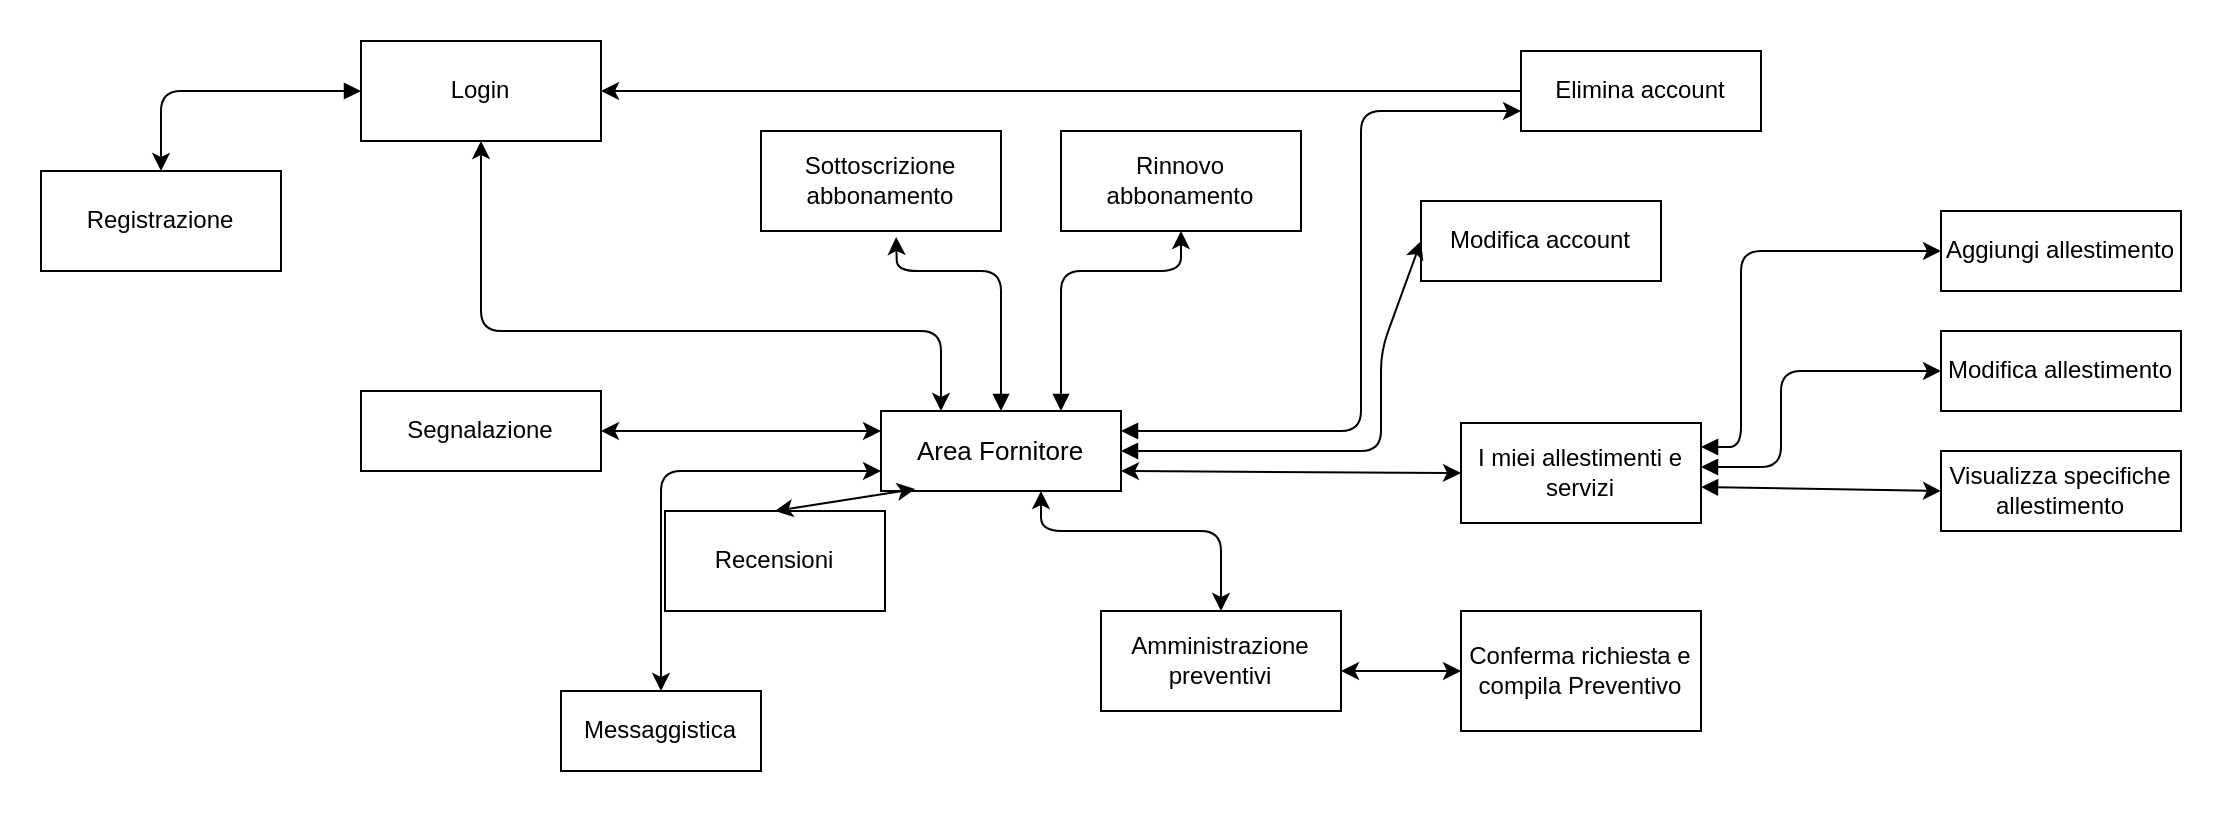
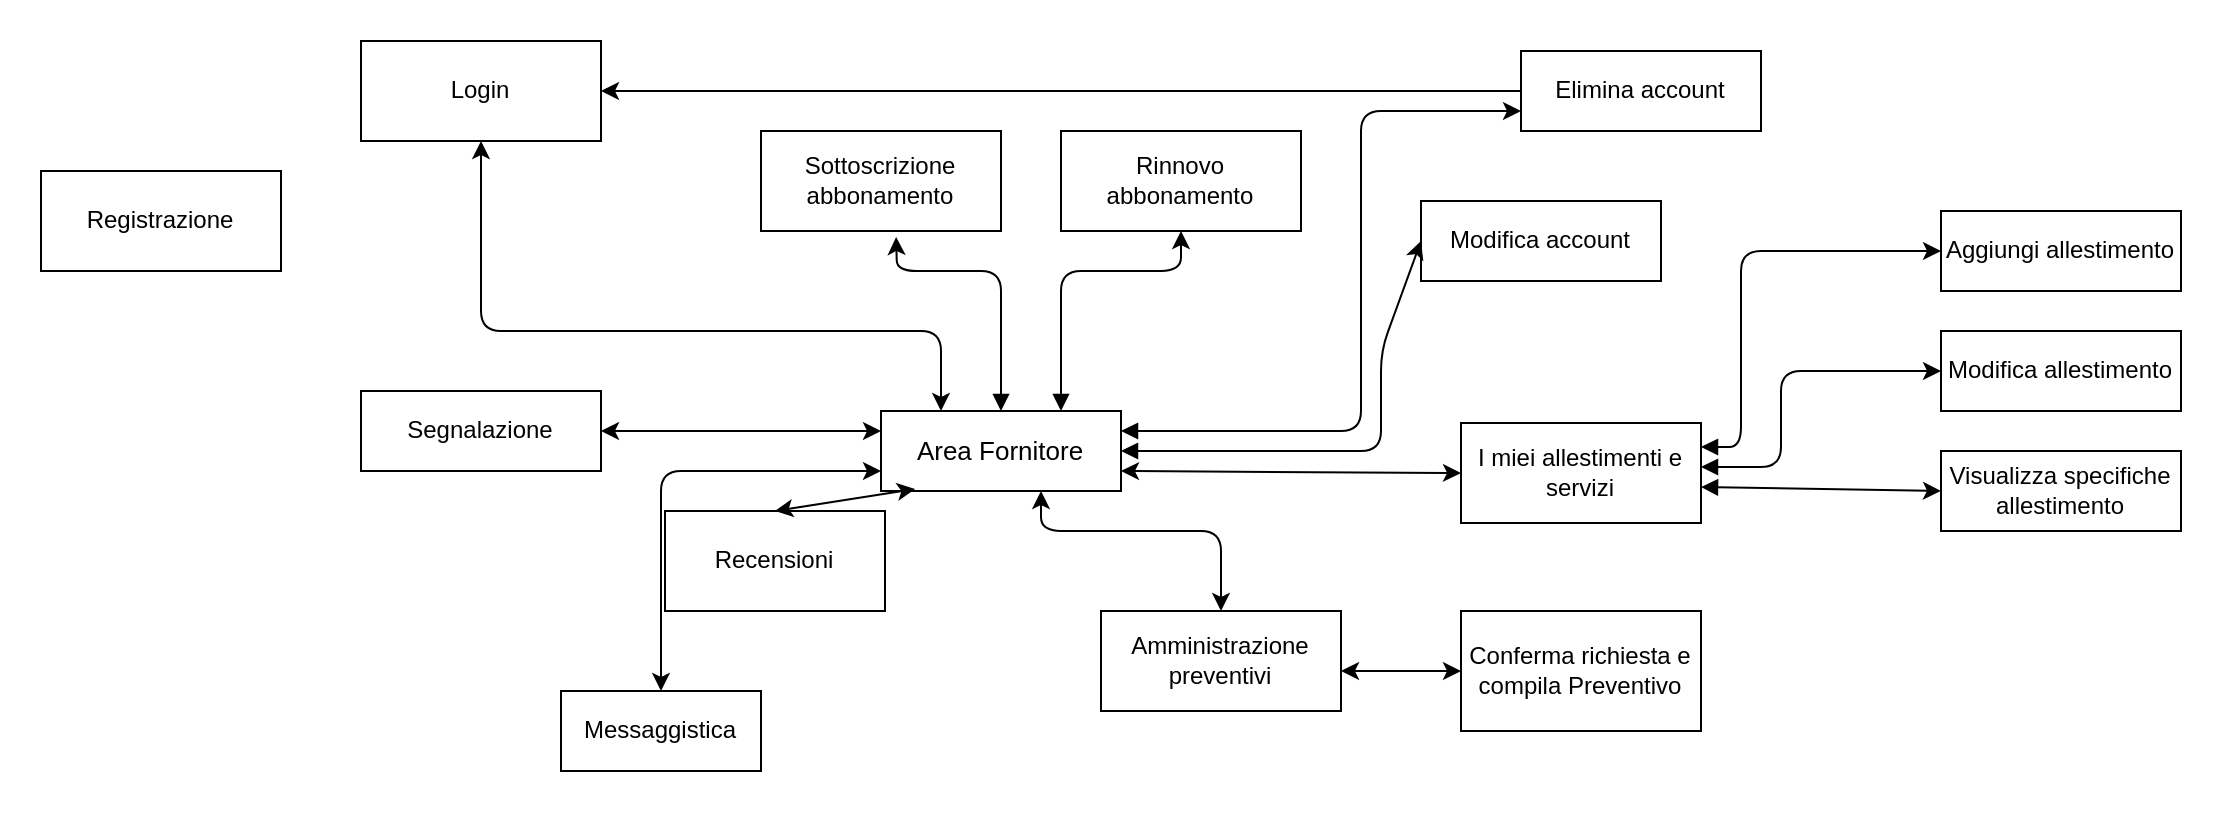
  <mxCell id="0" />
  <mxCell id="1" parent="0" />
  <mxCell id="2" value="Login" style="rounded=0;whiteSpace=wrap;html=1;" parent="1" vertex="1"><mxGeometry x="180" y="20" width="120" height="50" as="geometry" /></mxCell>
  <mxCell id="3" value="Registrazione" style="rounded=0;whiteSpace=wrap;html=1;" parent="1" vertex="1"><mxGeometry x="20" y="85" width="120" height="50" as="geometry" /></mxCell>
- <mxCell id="4" value="" style="endArrow=classic;html=1;exitX=0;exitY=0.5;exitDx=0;exitDy=0;entryX=0.5;entryY=0;entryDx=0;entryDy=0;startArrow=block;startFill=1;" parent="1" source="2" target="3" edge="1"><mxGeometry width="50" height="50" relative="1" as="geometry"><mxPoint x="520" y="195" as="sourcePoint" /><mxPoint x="570" y="145" as="targetPoint" /><Array as="points"><mxPoint x="80" y="45" /></Array></mxGeometry></mxCell>
  <mxCell id="5" value="Sottoscrizione abbonamento" style="rounded=0;whiteSpace=wrap;html=1;" parent="1" vertex="1"><mxGeometry x="380" y="65" width="120" height="50" as="geometry" /></mxCell>
  <mxCell id="6" value="Area Fornitore" style="rounded=0;whiteSpace=wrap;html=1;fontSize=13;" parent="1" vertex="1"><mxGeometry x="440" y="205" width="120" height="40" as="geometry" /></mxCell>
  <mxCell id="7" value="Modifica account" style="rounded=0;whiteSpace=wrap;html=1;" parent="1" vertex="1"><mxGeometry x="710" y="100" width="120" height="40" as="geometry" /></mxCell>
  <mxCell id="8" value="Elimina account" style="rounded=0;whiteSpace=wrap;html=1;" parent="1" vertex="1"><mxGeometry x="760" y="25" width="120" height="40" as="geometry" /></mxCell>
  <mxCell id="9" value="" style="endArrow=classic;html=1;exitX=0;exitY=0.5;exitDx=0;exitDy=0;entryX=1;entryY=0.5;entryDx=0;entryDy=0;" parent="1" source="8" edge="1"><mxGeometry width="50" height="50" relative="1" as="geometry"><mxPoint x="730" y="45.5" as="sourcePoint" /><mxPoint x="300" y="45" as="targetPoint" /></mxGeometry></mxCell>
  <mxCell id="10" value="" style="endArrow=classic;html=1;exitX=1;exitY=0.25;exitDx=0;exitDy=0;startArrow=block;startFill=1;entryX=0;entryY=0.75;entryDx=0;entryDy=0;" parent="1" source="6" target="8" edge="1"><mxGeometry width="50" height="50" relative="1" as="geometry"><mxPoint x="660" y="227.5" as="sourcePoint" /><mxPoint x="730" y="85" as="targetPoint" /><Array as="points"><mxPoint x="680" y="215" /><mxPoint x="680" y="55" /></Array></mxGeometry></mxCell>
  <mxCell id="11" value="" style="endArrow=classic;html=1;entryX=0;entryY=0.5;entryDx=0;entryDy=0;startArrow=block;startFill=1;" parent="1" target="7" edge="1"><mxGeometry width="50" height="50" relative="1" as="geometry"><mxPoint x="560" y="225" as="sourcePoint" /><mxPoint x="710" y="177.5" as="targetPoint" /><Array as="points"><mxPoint x="690" y="225" /><mxPoint x="690" y="175" /></Array></mxGeometry></mxCell>
  <mxCell id="12" value="Rinnovo abbonamento" style="rounded=0;whiteSpace=wrap;html=1;" parent="1" vertex="1"><mxGeometry x="530" y="65" width="120" height="50" as="geometry" /></mxCell>
  <mxCell id="13" value="" style="endArrow=classic;html=1;entryX=0.5;entryY=1;entryDx=0;entryDy=0;exitX=0.75;exitY=0;exitDx=0;exitDy=0;startArrow=block;startFill=1;" parent="1" source="6" target="12" edge="1"><mxGeometry width="50" height="50" relative="1" as="geometry"><mxPoint x="530" y="155" as="sourcePoint" /><mxPoint x="450" y="125" as="targetPoint" /><Array as="points"><mxPoint x="530" y="135" /><mxPoint x="590" y="135" /></Array></mxGeometry></mxCell>
  <mxCell id="14" value="I miei allestimenti e servizi" style="rounded=0;whiteSpace=wrap;html=1;" parent="1" vertex="1"><mxGeometry x="730" y="211" width="120" height="50" as="geometry" /></mxCell>
  <mxCell id="15" value="" style="endArrow=classic;startArrow=classic;html=1;exitX=1;exitY=0.75;exitDx=0;exitDy=0;entryX=0;entryY=0.5;entryDx=0;entryDy=0;" parent="1" source="6" target="14" edge="1"><mxGeometry width="50" height="50" relative="1" as="geometry"><mxPoint x="560" y="225" as="sourcePoint" /><mxPoint x="730" y="205" as="targetPoint" /></mxGeometry></mxCell>
  <mxCell id="16" value="Aggiungi allestimento" style="rounded=0;whiteSpace=wrap;html=1;" parent="1" vertex="1"><mxGeometry x="970" y="105" width="120" height="40" as="geometry" /></mxCell>
  <mxCell id="17" value="" style="endArrow=classic;html=1;entryX=0;entryY=0.5;entryDx=0;entryDy=0;startArrow=block;startFill=1;" parent="1" target="16" edge="1"><mxGeometry width="50" height="50" relative="1" as="geometry"><mxPoint x="850" y="223" as="sourcePoint" /><mxPoint x="950" y="263" as="targetPoint" /><Array as="points"><mxPoint x="870" y="223" /><mxPoint x="870" y="125" /></Array></mxGeometry></mxCell>
  <mxCell id="18" value="Modifica allestimento" style="rounded=0;whiteSpace=wrap;html=1;" parent="1" vertex="1"><mxGeometry x="970" y="165" width="120" height="40" as="geometry" /></mxCell>
  <mxCell id="19" value="" style="endArrow=classic;html=1;entryX=0;entryY=0.5;entryDx=0;entryDy=0;startArrow=block;startFill=1;" parent="1" target="18" edge="1"><mxGeometry width="50" height="50" relative="1" as="geometry"><mxPoint x="850" y="233" as="sourcePoint" /><mxPoint x="910" y="273" as="targetPoint" /><Array as="points"><mxPoint x="890" y="233" /><mxPoint x="890" y="185" /></Array></mxGeometry></mxCell>
  <mxCell id="20" value="Visualizza specifiche allestimento" style="rounded=0;whiteSpace=wrap;html=1;" parent="1" vertex="1"><mxGeometry x="970" y="225" width="120" height="40" as="geometry" /></mxCell>
  <mxCell id="21" value="" style="endArrow=classic;html=1;entryX=0;entryY=0.5;entryDx=0;entryDy=0;startArrow=block;startFill=1;" parent="1" target="20" edge="1"><mxGeometry width="50" height="50" relative="1" as="geometry"><mxPoint x="850" y="243" as="sourcePoint" /><mxPoint x="920" y="193" as="targetPoint" /><Array as="points" /></mxGeometry></mxCell>
  <mxCell id="22" value="Segnalazione" style="rounded=0;whiteSpace=wrap;html=1;" parent="1" vertex="1"><mxGeometry x="180" y="195" width="120" height="40" as="geometry" /></mxCell>
  <mxCell id="23" value="" style="endArrow=classic;startArrow=classic;html=1;entryX=0;entryY=0.25;entryDx=0;entryDy=0;exitX=1;exitY=0.5;exitDx=0;exitDy=0;" parent="1" source="22" target="6" edge="1"><mxGeometry width="50" height="50" relative="1" as="geometry"><mxPoint x="100" y="325" as="sourcePoint" /><mxPoint x="180" y="285" as="targetPoint" /><Array as="points" /></mxGeometry></mxCell>
  <mxCell id="24" value="Amministrazione preventivi" style="rounded=0;whiteSpace=wrap;html=1;" parent="1" vertex="1"><mxGeometry x="550" y="305" width="120" height="50" as="geometry" /></mxCell>
  <mxCell id="25" value="" style="endArrow=classic;startArrow=classic;html=1;exitX=0.5;exitY=0;exitDx=0;exitDy=0;" parent="1" source="24" edge="1"><mxGeometry width="50" height="50" relative="1" as="geometry"><mxPoint x="470" y="295" as="sourcePoint" /><mxPoint x="520" y="245" as="targetPoint" /><Array as="points"><mxPoint x="610" y="265" /><mxPoint x="520" y="265" /></Array></mxGeometry></mxCell>
  <mxCell id="26" value="Conferma richiesta e compila Preventivo" style="rounded=0;whiteSpace=wrap;html=1;" parent="1" vertex="1"><mxGeometry x="730" y="305" width="120" height="60" as="geometry" /></mxCell>
  <mxCell id="27" value="" style="endArrow=classic;startArrow=classic;html=1;entryX=0;entryY=0.5;entryDx=0;entryDy=0;" parent="1" target="26" edge="1"><mxGeometry width="50" height="50" relative="1" as="geometry"><mxPoint x="670" y="335" as="sourcePoint" /><mxPoint x="720" y="285" as="targetPoint" /></mxGeometry></mxCell>
  <mxCell id="28" value="Recensioni" style="rounded=0;whiteSpace=wrap;html=1;" parent="1" vertex="1"><mxGeometry x="332" y="255" width="110" height="50" as="geometry" /></mxCell>
  <mxCell id="29" value="" style="endArrow=classic;startArrow=classic;html=1;exitX=0.5;exitY=0;exitDx=0;exitDy=0;entryX=0.142;entryY=0.975;entryDx=0;entryDy=0;entryPerimeter=0;" parent="1" source="28" target="6" edge="1"><mxGeometry width="50" height="50" relative="1" as="geometry"><mxPoint x="440" y="295" as="sourcePoint" /><mxPoint x="490" y="245" as="targetPoint" /><Array as="points" /></mxGeometry></mxCell>
  <mxCell id="30" value="Messaggistica" style="rounded=0;whiteSpace=wrap;html=1;" parent="1" vertex="1"><mxGeometry x="280" y="345" width="100" height="40" as="geometry" /></mxCell>
  <mxCell id="31" value="" style="endArrow=classic;startArrow=classic;html=1;exitX=0.5;exitY=0;exitDx=0;exitDy=0;" parent="1" source="30" edge="1"><mxGeometry width="50" height="50" relative="1" as="geometry"><mxPoint x="330" y="205" as="sourcePoint" /><mxPoint x="440" y="235" as="targetPoint" /><Array as="points"><mxPoint x="330" y="235" /></Array></mxGeometry></mxCell>
  <mxCell id="32" value="" style="endArrow=classic;html=1;entryX=0.563;entryY=1.06;entryDx=0;entryDy=0;entryPerimeter=0;exitX=0.5;exitY=0;exitDx=0;exitDy=0;startArrow=block;startFill=1;" parent="1" source="6" target="5" edge="1"><mxGeometry width="50" height="50" relative="1" as="geometry"><mxPoint x="560" y="205" as="sourcePoint" /><mxPoint x="610" y="155" as="targetPoint" /><Array as="points"><mxPoint x="500" y="135" /><mxPoint x="448" y="135" /></Array></mxGeometry></mxCell>
  <mxCell id="33" value="" style="endArrow=classic;startArrow=classic;html=1;exitX=0.5;exitY=1;exitDx=0;exitDy=0;entryX=0.25;entryY=0;entryDx=0;entryDy=0;" parent="1" source="2" target="6" edge="1"><mxGeometry width="50" height="50" relative="1" as="geometry"><mxPoint x="450" y="205" as="sourcePoint" /><mxPoint x="500" y="155" as="targetPoint" /><Array as="points"><mxPoint x="240" y="165" /><mxPoint x="470" y="165" /></Array></mxGeometry></mxCell>
